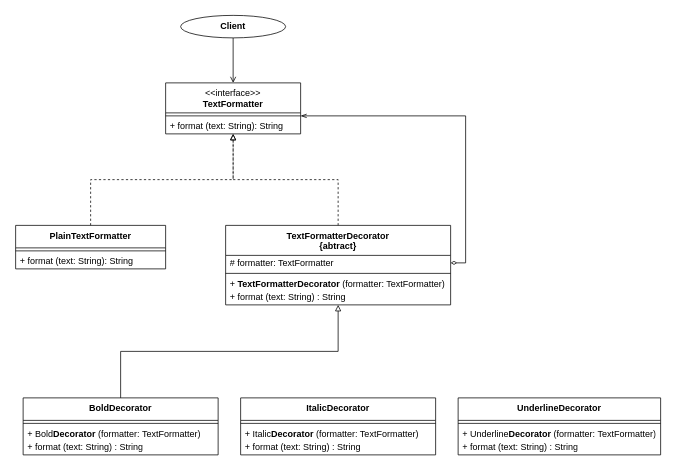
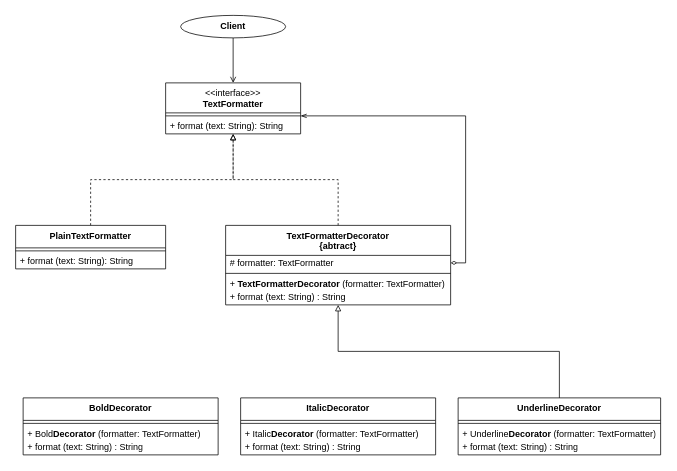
  <mxCell id="0" />
  <mxCell id="1" parent="0" />
  <mxCell id="2" value="&amp;lt;&amp;lt;interface&amp;gt;&amp;gt;&lt;br&gt;&lt;b&gt;TextFormatter&lt;/b&gt;" style="swimlane;fontStyle=0;align=center;verticalAlign=top;childLayout=stackLayout;horizontal=1;startSize=40;horizontalStack=0;resizeParent=1;resizeParentMax=0;resizeLast=0;collapsible=0;marginBottom=0;html=1;whiteSpace=wrap;" parent="1" vertex="1"><mxGeometry x="220" y="110" width="180" height="68" as="geometry" /></mxCell>
  <mxCell id="3" value="" style="line;strokeWidth=1;fillColor=none;align=left;verticalAlign=middle;spacingTop=-1;spacingLeft=3;spacingRight=3;rotatable=0;labelPosition=right;points=[];portConstraint=eastwest;" parent="2" vertex="1"><mxGeometry y="40" width="180" height="8" as="geometry" /></mxCell>
  <mxCell id="4" value="&lt;span style=&quot;text-align: center;&quot;&gt;+ format (text: String): String&lt;/span&gt;" style="text;html=1;strokeColor=none;fillColor=none;align=left;verticalAlign=middle;spacingLeft=4;spacingRight=4;overflow=hidden;rotatable=0;points=[[0,0.5],[1,0.5]];portConstraint=eastwest;whiteSpace=wrap;" parent="2" vertex="1"><mxGeometry y="48" width="180" height="20" as="geometry" /></mxCell>
  <mxCell id="5" style="edgeStyle=orthogonalEdgeStyle;rounded=0;orthogonalLoop=1;jettySize=auto;html=1;exitX=0.5;exitY=1;exitDx=0;exitDy=0;endArrow=open;endFill=0;" parent="1" source="6" target="2" edge="1"><mxGeometry relative="1" as="geometry" /></mxCell>
  <mxCell id="6" value="Client" style="ellipse;fontStyle=1;whiteSpace=wrap;html=1;" parent="1" vertex="1"><mxGeometry x="240" y="20" width="140" height="30" as="geometry" /></mxCell>
  <mxCell id="7" style="edgeStyle=orthogonalEdgeStyle;rounded=0;orthogonalLoop=1;jettySize=auto;html=1;exitX=0.5;exitY=0;exitDx=0;exitDy=0;dashed=1;endArrow=block;endFill=0;" parent="1" source="8" target="2" edge="1"><mxGeometry relative="1" as="geometry" /></mxCell>
  <mxCell id="8" value="&lt;b&gt;PlainTextFormatter&lt;/b&gt;" style="swimlane;fontStyle=0;align=center;verticalAlign=top;childLayout=stackLayout;horizontal=1;startSize=30;horizontalStack=0;resizeParent=1;resizeParentMax=0;resizeLast=0;collapsible=0;marginBottom=0;html=1;whiteSpace=wrap;" parent="1" vertex="1"><mxGeometry x="20" y="300" width="200" height="58" as="geometry" /></mxCell>
  <mxCell id="9" value="" style="line;strokeWidth=1;fillColor=none;align=left;verticalAlign=middle;spacingTop=-1;spacingLeft=3;spacingRight=3;rotatable=0;labelPosition=right;points=[];portConstraint=eastwest;" parent="8" vertex="1"><mxGeometry y="30" width="200" height="8" as="geometry" /></mxCell>
  <mxCell id="10" value="&lt;span style=&quot;text-align: center;&quot;&gt;+ format (text: String): String&lt;/span&gt;" style="text;html=1;strokeColor=none;fillColor=none;align=left;verticalAlign=middle;spacingLeft=4;spacingRight=4;overflow=hidden;rotatable=0;points=[[0,0.5],[1,0.5]];portConstraint=eastwest;whiteSpace=wrap;" parent="8" vertex="1"><mxGeometry y="38" width="200" height="20" as="geometry" /></mxCell>
  <mxCell id="11" style="edgeStyle=orthogonalEdgeStyle;rounded=0;orthogonalLoop=1;jettySize=auto;html=1;exitX=0.5;exitY=0;exitDx=0;exitDy=0;endArrow=block;endFill=0;dashed=1;" parent="1" source="12" target="2" edge="1"><mxGeometry relative="1" as="geometry" /></mxCell>
  <mxCell id="12" value="&lt;b&gt;TextFormatterDecorator&lt;/b&gt;&lt;div&gt;&lt;b&gt;{abtract}&lt;/b&gt;&lt;/div&gt;" style="swimlane;fontStyle=0;align=center;verticalAlign=top;childLayout=stackLayout;horizontal=1;startSize=40;horizontalStack=0;resizeParent=1;resizeParentMax=0;resizeLast=0;collapsible=0;marginBottom=0;html=1;whiteSpace=wrap;" parent="1" vertex="1"><mxGeometry x="300" y="300" width="300" height="106" as="geometry" /></mxCell>
  <mxCell id="13" value="&lt;div style=&quot;text-align: center;&quot;&gt;&lt;span style=&quot;background-color: initial;&quot;&gt;# formatter: TextFormatter&lt;/span&gt;&lt;/div&gt;" style="text;html=1;strokeColor=none;fillColor=none;align=left;verticalAlign=middle;spacingLeft=4;spacingRight=4;overflow=hidden;rotatable=0;points=[[0,0.5],[1,0.5]];portConstraint=eastwest;whiteSpace=wrap;" parent="12" vertex="1"><mxGeometry y="40" width="300" height="20" as="geometry" /></mxCell>
  <mxCell id="14" value="" style="line;strokeWidth=1;fillColor=none;align=left;verticalAlign=middle;spacingTop=-1;spacingLeft=3;spacingRight=3;rotatable=0;labelPosition=right;points=[];portConstraint=eastwest;" parent="12" vertex="1"><mxGeometry y="60" width="300" height="8" as="geometry" /></mxCell>
  <mxCell id="15" value="&lt;span style=&quot;text-align: center;&quot;&gt;+&amp;nbsp;&lt;/span&gt;&lt;b style=&quot;text-align: center;&quot;&gt;TextFormatterDecorator&lt;/b&gt;&lt;span style=&quot;text-align: center;&quot;&gt;&amp;nbsp;(formatter: TextFormatter)&lt;/span&gt;" style="text;html=1;strokeColor=none;fillColor=none;align=left;verticalAlign=middle;spacingLeft=4;spacingRight=4;overflow=hidden;rotatable=0;points=[[0,0.5],[1,0.5]];portConstraint=eastwest;whiteSpace=wrap;" parent="12" vertex="1"><mxGeometry y="68" width="300" height="18" as="geometry" /></mxCell>
  <mxCell id="16" value="+ format (text: String) : String" style="text;html=1;strokeColor=none;fillColor=none;align=left;verticalAlign=middle;spacingLeft=4;spacingRight=4;overflow=hidden;rotatable=0;points=[[0,0.5],[1,0.5]];portConstraint=eastwest;whiteSpace=wrap;" parent="12" vertex="1"><mxGeometry y="86" width="300" height="20" as="geometry" /></mxCell>
- <mxCell id="17" style="edgeStyle=orthogonalEdgeStyle;rounded=0;orthogonalLoop=1;jettySize=auto;html=1;exitX=0.5;exitY=0;exitDx=0;exitDy=0;endArrow=block;endFill=0;" parent="1" source="18" target="12" edge="1"><mxGeometry relative="1" as="geometry" /></mxCell>
  <mxCell id="18" value="&lt;b&gt;BoldDecorator&lt;/b&gt;" style="swimlane;fontStyle=0;align=center;verticalAlign=top;childLayout=stackLayout;horizontal=1;startSize=30;horizontalStack=0;resizeParent=1;resizeParentMax=0;resizeLast=0;collapsible=0;marginBottom=0;html=1;whiteSpace=wrap;" parent="1" vertex="1"><mxGeometry x="30" y="530" width="260" height="76" as="geometry" /></mxCell>
  <mxCell id="19" value="" style="line;strokeWidth=1;fillColor=none;align=left;verticalAlign=middle;spacingTop=-1;spacingLeft=3;spacingRight=3;rotatable=0;labelPosition=right;points=[];portConstraint=eastwest;" parent="18" vertex="1"><mxGeometry y="30" width="260" height="8" as="geometry" /></mxCell>
  <mxCell id="20" value="&lt;span style=&quot;text-align: center;&quot;&gt;+ Bold&lt;/span&gt;&lt;b style=&quot;text-align: center;&quot;&gt;Decorator&lt;/b&gt;&lt;span style=&quot;text-align: center;&quot;&gt;&amp;nbsp;(formatter: TextFormatter)&lt;/span&gt;" style="text;html=1;strokeColor=none;fillColor=none;align=left;verticalAlign=middle;spacingLeft=4;spacingRight=4;overflow=hidden;rotatable=0;points=[[0,0.5],[1,0.5]];portConstraint=eastwest;whiteSpace=wrap;" parent="18" vertex="1"><mxGeometry y="38" width="260" height="18" as="geometry" /></mxCell>
  <mxCell id="21" value="+ format (text: String) : String" style="text;html=1;strokeColor=none;fillColor=none;align=left;verticalAlign=middle;spacingLeft=4;spacingRight=4;overflow=hidden;rotatable=0;points=[[0,0.5],[1,0.5]];portConstraint=eastwest;whiteSpace=wrap;" parent="18" vertex="1"><mxGeometry y="56" width="260" height="20" as="geometry" /></mxCell>
  <mxCell id="22" style="edgeStyle=orthogonalEdgeStyle;rounded=0;orthogonalLoop=1;jettySize=auto;html=1;exitX=1;exitY=0.5;exitDx=0;exitDy=0;endArrow=openThin;endFill=0;startArrow=diamondThin;startFill=0;" parent="1" source="13" target="3" edge="1"><mxGeometry relative="1" as="geometry" /></mxCell>
  <mxCell id="23" value="&lt;b&gt;ItalicDecorator&lt;/b&gt;" style="swimlane;fontStyle=0;align=center;verticalAlign=top;childLayout=stackLayout;horizontal=1;startSize=30;horizontalStack=0;resizeParent=1;resizeParentMax=0;resizeLast=0;collapsible=0;marginBottom=0;html=1;whiteSpace=wrap;" parent="1" vertex="1"><mxGeometry x="320" y="530" width="260" height="76" as="geometry" /></mxCell>
  <mxCell id="24" value="" style="line;strokeWidth=1;fillColor=none;align=left;verticalAlign=middle;spacingTop=-1;spacingLeft=3;spacingRight=3;rotatable=0;labelPosition=right;points=[];portConstraint=eastwest;" parent="23" vertex="1"><mxGeometry y="30" width="260" height="8" as="geometry" /></mxCell>
  <mxCell id="25" value="&lt;span style=&quot;text-align: center;&quot;&gt;+ Italic&lt;/span&gt;&lt;b style=&quot;text-align: center;&quot;&gt;Decorator&lt;/b&gt;&lt;span style=&quot;text-align: center;&quot;&gt;&amp;nbsp;(formatter: TextFormatter)&lt;/span&gt;" style="text;html=1;strokeColor=none;fillColor=none;align=left;verticalAlign=middle;spacingLeft=4;spacingRight=4;overflow=hidden;rotatable=0;points=[[0,0.5],[1,0.5]];portConstraint=eastwest;whiteSpace=wrap;" parent="23" vertex="1"><mxGeometry y="38" width="260" height="18" as="geometry" /></mxCell>
  <mxCell id="26" value="+ format (text: String) : String" style="text;html=1;strokeColor=none;fillColor=none;align=left;verticalAlign=middle;spacingLeft=4;spacingRight=4;overflow=hidden;rotatable=0;points=[[0,0.5],[1,0.5]];portConstraint=eastwest;whiteSpace=wrap;" parent="23" vertex="1"><mxGeometry y="56" width="260" height="20" as="geometry" /></mxCell>
+ <mxCell id="27" style="edgeStyle=orthogonalEdgeStyle;rounded=0;orthogonalLoop=1;jettySize=auto;html=1;exitX=0.5;exitY=0;exitDx=0;exitDy=0;endArrow=block;endFill=0;" parent="1" source="28" target="12" edge="1"><mxGeometry relative="1" as="geometry" /></mxCell>
  <mxCell id="28" value="&lt;b&gt;UnderlineDecorator&lt;/b&gt;" style="swimlane;fontStyle=0;align=center;verticalAlign=top;childLayout=stackLayout;horizontal=1;startSize=30;horizontalStack=0;resizeParent=1;resizeParentMax=0;resizeLast=0;collapsible=0;marginBottom=0;html=1;whiteSpace=wrap;" parent="1" vertex="1"><mxGeometry x="610" y="530" width="270" height="76" as="geometry" /></mxCell>
  <mxCell id="29" value="" style="line;strokeWidth=1;fillColor=none;align=left;verticalAlign=middle;spacingTop=-1;spacingLeft=3;spacingRight=3;rotatable=0;labelPosition=right;points=[];portConstraint=eastwest;" parent="28" vertex="1"><mxGeometry y="30" width="270" height="8" as="geometry" /></mxCell>
  <mxCell id="30" value="&lt;span style=&quot;text-align: center;&quot;&gt;+ Underline&lt;/span&gt;&lt;b style=&quot;text-align: center;&quot;&gt;Decorator&lt;/b&gt;&lt;span style=&quot;text-align: center;&quot;&gt;&amp;nbsp;(formatter: TextFormatter)&lt;/span&gt;" style="text;html=1;strokeColor=none;fillColor=none;align=left;verticalAlign=middle;spacingLeft=4;spacingRight=4;overflow=hidden;rotatable=0;points=[[0,0.5],[1,0.5]];portConstraint=eastwest;whiteSpace=wrap;" parent="28" vertex="1"><mxGeometry y="38" width="270" height="18" as="geometry" /></mxCell>
  <mxCell id="31" value="+ format (text: String) : String" style="text;html=1;strokeColor=none;fillColor=none;align=left;verticalAlign=middle;spacingLeft=4;spacingRight=4;overflow=hidden;rotatable=0;points=[[0,0.5],[1,0.5]];portConstraint=eastwest;whiteSpace=wrap;" parent="28" vertex="1"><mxGeometry y="56" width="270" height="20" as="geometry" /></mxCell>
